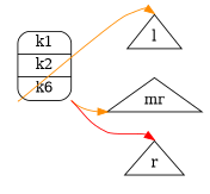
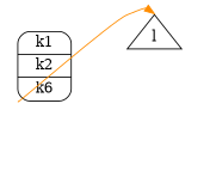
  digraph {
    rankdir=LR
    node [ordering=out shape=triangle]
    edge [color=darkorange headport=n tailport=se]
    n1 [label="<f1> k1|<f2> k2| <f3> k6" shape=Mrecord]
    l
-   mr
-   r
    n1 -> l [tailport=sw]
-   n1 -> mr [headport=""]
-   n1 -> r [color=red]
  }
